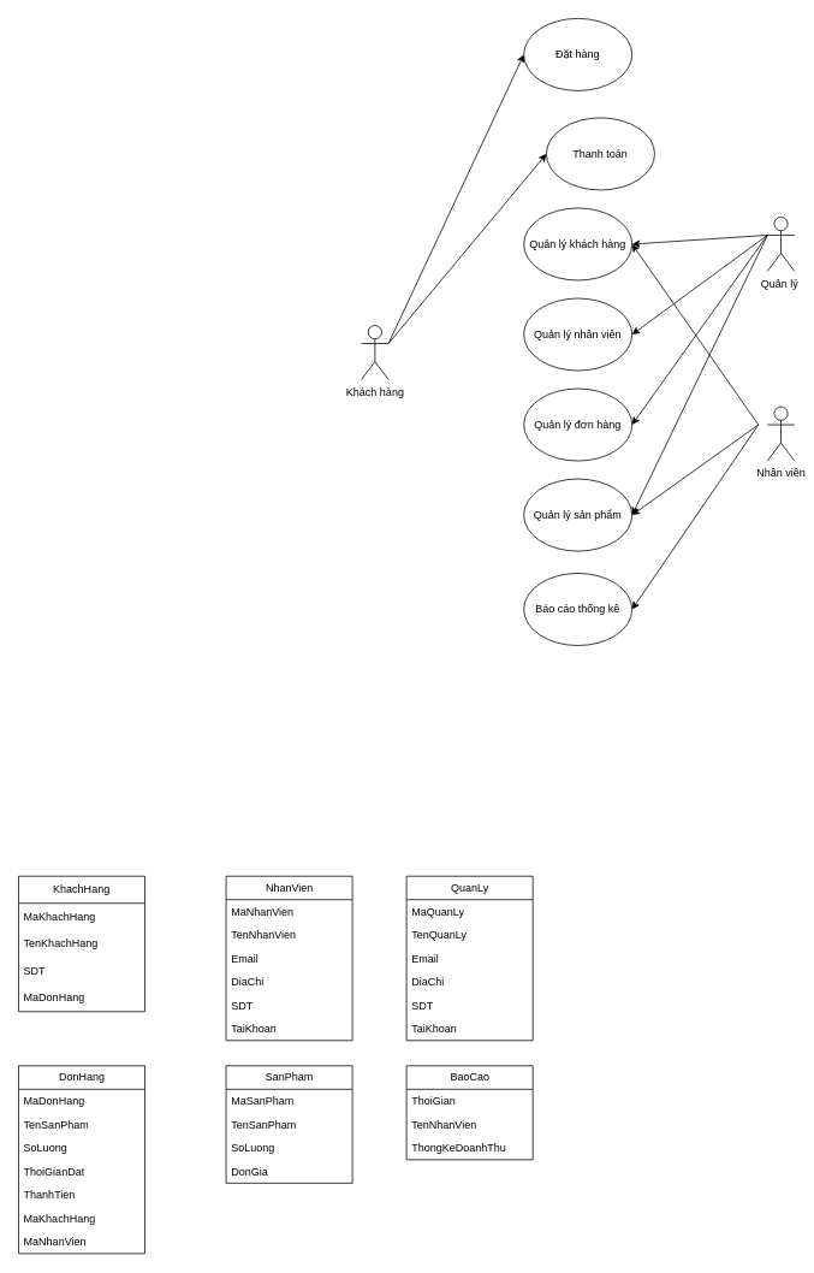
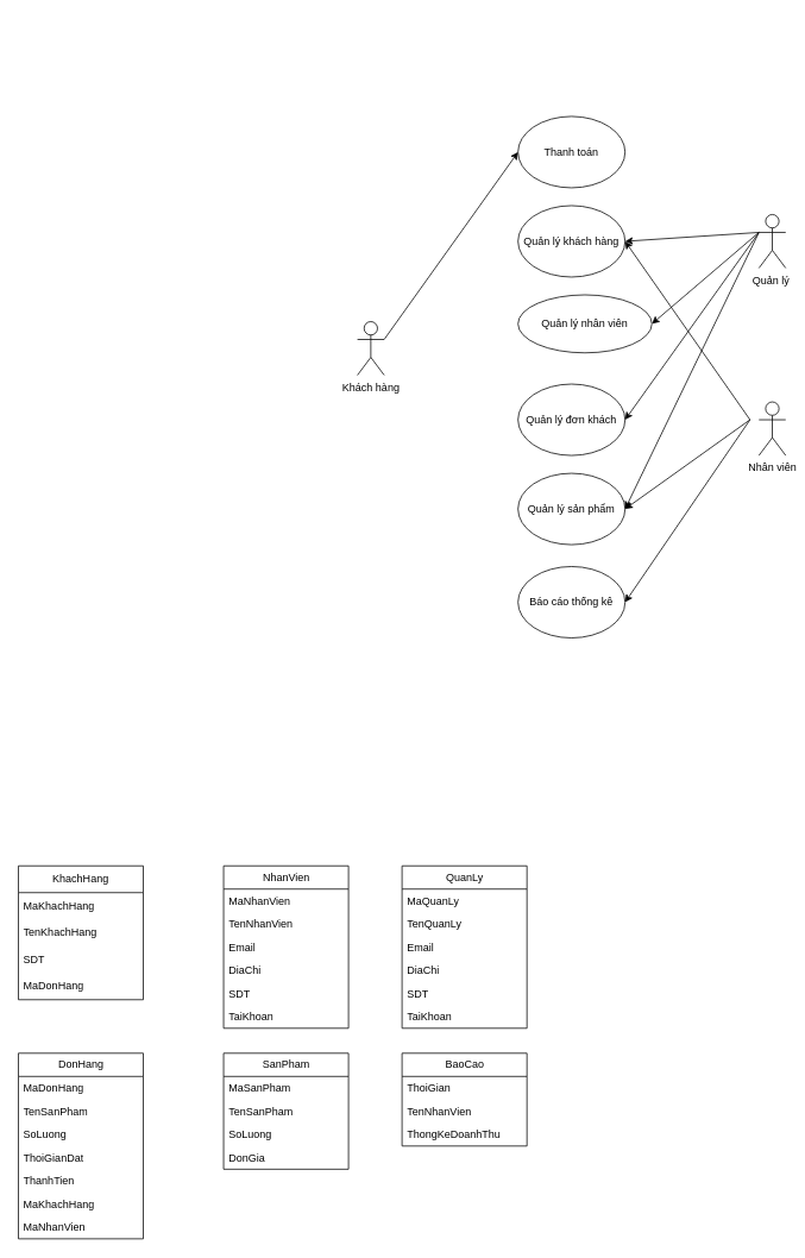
  <mxCell id="0" />
  <mxCell id="1" parent="0" />
  <mxCell id="2" value="Khách hàng" style="shape=umlActor;verticalLabelPosition=bottom;verticalAlign=top;html=1;outlineConnect=0;" vertex="1" parent="1"><mxGeometry x="400" y="360" width="30" height="60" as="geometry" /></mxCell>
- <mxCell id="3" value="Đặt hàng" style="ellipse;whiteSpace=wrap;html=1;" vertex="1" parent="1"><mxGeometry x="580" y="20" width="120" height="80" as="geometry" /></mxCell>
- <mxCell id="4" value="Quản lý đơn hàng" style="ellipse;whiteSpace=wrap;html=1;" vertex="1" parent="1"><mxGeometry x="580" y="430" width="120" height="80" as="geometry" /></mxCell>
+ <mxCell id="4" value="Quản lý đơn khách" style="ellipse;whiteSpace=wrap;html=1;" vertex="1" parent="1"><mxGeometry x="580" y="430" width="120" height="80" as="geometry" /></mxCell>
  <mxCell id="5" value="Quản lý sản phẩm" style="ellipse;whiteSpace=wrap;html=1;" vertex="1" parent="1"><mxGeometry x="580" y="530" width="120" height="80" as="geometry" /></mxCell>
- <mxCell id="6" value="Quản lý nhân viên" style="ellipse;whiteSpace=wrap;html=1;" vertex="1" parent="1"><mxGeometry x="580" y="330" width="120" height="80" as="geometry" /></mxCell>
+ <mxCell id="6" value="Quản lý nhân viên" style="ellipse;whiteSpace=wrap;html=1;" vertex="1" parent="1"><mxGeometry x="580" y="330" width="150" height="65" as="geometry" /></mxCell>
  <mxCell id="7" value="Báo cáo thống kê" style="ellipse;whiteSpace=wrap;html=1;" vertex="1" parent="1"><mxGeometry x="580" y="634.5" width="120" height="80" as="geometry" /></mxCell>
  <mxCell id="8" value="Quản lý&amp;nbsp;" style="shape=umlActor;verticalLabelPosition=bottom;verticalAlign=top;html=1;outlineConnect=0;" vertex="1" parent="1"><mxGeometry x="850" y="240" width="30" height="60" as="geometry" /></mxCell>
  <mxCell id="9" value="Nhân viên" style="shape=umlActor;verticalLabelPosition=bottom;verticalAlign=top;html=1;outlineConnect=0;" vertex="1" parent="1"><mxGeometry x="850" y="450" width="30" height="60" as="geometry" /></mxCell>
- <mxCell id="10" value="" style="endArrow=classic;html=1;rounded=0;exitX=1;exitY=0.333;exitDx=0;exitDy=0;exitPerimeter=0;entryX=0;entryY=0.5;entryDx=0;entryDy=0;" edge="1" parent="1" source="2" target="3"><mxGeometry width="50" height="50" relative="1" as="geometry"><mxPoint x="610" y="400" as="sourcePoint" /><mxPoint x="660" y="350" as="targetPoint" /></mxGeometry></mxCell>
  <mxCell id="11" value="Quản lý khách hàng" style="ellipse;whiteSpace=wrap;html=1;" vertex="1" parent="1"><mxGeometry x="580" y="230" width="120" height="80" as="geometry" /></mxCell>
  <mxCell id="12" value="" style="endArrow=classic;html=1;rounded=0;entryX=1;entryY=0.5;entryDx=0;entryDy=0;" edge="1" parent="1" target="5"><mxGeometry width="50" height="50" relative="1" as="geometry"><mxPoint x="840" y="470" as="sourcePoint" /><mxPoint x="420" y="510" as="targetPoint" /></mxGeometry></mxCell>
  <mxCell id="13" value="" style="endArrow=classic;html=1;rounded=0;exitX=0;exitY=0.333;exitDx=0;exitDy=0;exitPerimeter=0;entryX=1;entryY=0.5;entryDx=0;entryDy=0;" edge="1" parent="1" source="8" target="6"><mxGeometry width="50" height="50" relative="1" as="geometry"><mxPoint x="380" y="570" as="sourcePoint" /><mxPoint x="430" y="520" as="targetPoint" /></mxGeometry></mxCell>
  <mxCell id="14" value="" style="endArrow=classic;html=1;rounded=0;entryX=1;entryY=0.5;entryDx=0;entryDy=0;" edge="1" parent="1" target="11"><mxGeometry width="50" height="50" relative="1" as="geometry"><mxPoint x="850" y="260" as="sourcePoint" /><mxPoint x="440" y="530" as="targetPoint" /></mxGeometry></mxCell>
  <mxCell id="15" value="" style="endArrow=classic;html=1;rounded=0;" edge="1" parent="1"><mxGeometry width="50" height="50" relative="1" as="geometry"><mxPoint x="840" y="470" as="sourcePoint" /><mxPoint x="700" y="270" as="targetPoint" /></mxGeometry></mxCell>
  <mxCell id="16" value="" style="endArrow=classic;html=1;rounded=0;entryX=1;entryY=0.5;entryDx=0;entryDy=0;" edge="1" parent="1" target="7"><mxGeometry width="50" height="50" relative="1" as="geometry"><mxPoint x="840" y="470" as="sourcePoint" /><mxPoint x="460" y="550" as="targetPoint" /></mxGeometry></mxCell>
  <mxCell id="17" value="" style="endArrow=classic;html=1;rounded=0;entryX=1;entryY=0.5;entryDx=0;entryDy=0;" edge="1" parent="1" target="4"><mxGeometry width="50" height="50" relative="1" as="geometry"><mxPoint x="850" y="260" as="sourcePoint" /><mxPoint x="470" y="560" as="targetPoint" /></mxGeometry></mxCell>
  <mxCell id="18" value="" style="endArrow=classic;html=1;rounded=0;entryX=1;entryY=0.5;entryDx=0;entryDy=0;" edge="1" parent="1" target="5"><mxGeometry width="50" height="50" relative="1" as="geometry"><mxPoint x="850" y="260" as="sourcePoint" /><mxPoint x="480" y="570" as="targetPoint" /></mxGeometry></mxCell>
- <mxCell id="19" value="Thanh toán" style="ellipse;whiteSpace=wrap;html=1;" vertex="1" parent="1"><mxGeometry x="605" y="130" width="120" height="80" as="geometry" /></mxCell>
+ <mxCell id="19" value="Thanh toán" style="ellipse;whiteSpace=wrap;html=1;" vertex="1" parent="1"><mxGeometry x="580" y="130" width="120" height="80" as="geometry" /></mxCell>
  <mxCell id="20" value="" style="endArrow=classic;html=1;rounded=0;exitX=1;exitY=0.333;exitDx=0;exitDy=0;exitPerimeter=0;entryX=0;entryY=0.5;entryDx=0;entryDy=0;" edge="1" parent="1" source="2" target="19"><mxGeometry width="50" height="50" relative="1" as="geometry"><mxPoint x="500" y="360" as="sourcePoint" /><mxPoint x="550" y="310" as="targetPoint" /></mxGeometry></mxCell>
  <mxCell id="21" value="KhachHang" style="swimlane;fontStyle=0;childLayout=stackLayout;horizontal=1;startSize=30;horizontalStack=0;resizeParent=1;resizeParentMax=0;resizeLast=0;collapsible=1;marginBottom=0;whiteSpace=wrap;html=1;" vertex="1" parent="1"><mxGeometry x="20" y="970" width="140" height="150" as="geometry" /></mxCell>
  <mxCell id="22" value="MaKhachHang" style="text;align=left;verticalAlign=middle;spacingLeft=4;spacingRight=4;overflow=hidden;points=[[0,0.5],[1,0.5]];portConstraint=eastwest;rotatable=0;whiteSpace=wrap;html=1;" vertex="1" parent="21"><mxGeometry y="30" width="140" height="30" as="geometry" /></mxCell>
  <mxCell id="23" value="TenKhachHang" style="text;strokeColor=none;fillColor=none;align=left;verticalAlign=middle;spacingLeft=4;spacingRight=4;overflow=hidden;points=[[0,0.5],[1,0.5]];portConstraint=eastwest;rotatable=0;whiteSpace=wrap;html=1;" vertex="1" parent="21"><mxGeometry y="60" width="140" height="30" as="geometry" /></mxCell>
  <mxCell id="24" value="SDT" style="text;strokeColor=none;fillColor=none;align=left;verticalAlign=middle;spacingLeft=4;spacingRight=4;overflow=hidden;points=[[0,0.5],[1,0.5]];portConstraint=eastwest;rotatable=0;whiteSpace=wrap;html=1;" vertex="1" parent="21"><mxGeometry y="90" width="140" height="30" as="geometry" /></mxCell>
  <mxCell id="25" value="MaDonHang" style="text;strokeColor=none;fillColor=none;align=left;verticalAlign=middle;spacingLeft=4;spacingRight=4;overflow=hidden;points=[[0,0.5],[1,0.5]];portConstraint=eastwest;rotatable=0;whiteSpace=wrap;html=1;" vertex="1" parent="21"><mxGeometry y="120" width="140" height="30" as="geometry" /></mxCell>
  <mxCell id="26" value="NhanVien" style="swimlane;fontStyle=0;childLayout=stackLayout;horizontal=1;startSize=26;fillColor=none;horizontalStack=0;resizeParent=1;resizeParentMax=0;resizeLast=0;collapsible=1;marginBottom=0;html=1;" vertex="1" parent="1"><mxGeometry x="250" y="970" width="140" height="182" as="geometry" /></mxCell>
  <mxCell id="27" value="MaNhanVien" style="text;strokeColor=none;fillColor=none;align=left;verticalAlign=top;spacingLeft=4;spacingRight=4;overflow=hidden;rotatable=0;points=[[0,0.5],[1,0.5]];portConstraint=eastwest;whiteSpace=wrap;html=1;" vertex="1" parent="26"><mxGeometry y="26" width="140" height="26" as="geometry" /></mxCell>
  <mxCell id="28" value="TenNhanVien" style="text;strokeColor=none;fillColor=none;align=left;verticalAlign=top;spacingLeft=4;spacingRight=4;overflow=hidden;rotatable=0;points=[[0,0.5],[1,0.5]];portConstraint=eastwest;whiteSpace=wrap;html=1;" vertex="1" parent="26"><mxGeometry y="52" width="140" height="26" as="geometry" /></mxCell>
  <mxCell id="29" value="Email" style="text;strokeColor=none;fillColor=none;align=left;verticalAlign=top;spacingLeft=4;spacingRight=4;overflow=hidden;rotatable=0;points=[[0,0.5],[1,0.5]];portConstraint=eastwest;whiteSpace=wrap;html=1;" vertex="1" parent="26"><mxGeometry y="78" width="140" height="26" as="geometry" /></mxCell>
  <mxCell id="30" value="DiaChi" style="text;strokeColor=none;fillColor=none;align=left;verticalAlign=top;spacingLeft=4;spacingRight=4;overflow=hidden;rotatable=0;points=[[0,0.5],[1,0.5]];portConstraint=eastwest;whiteSpace=wrap;html=1;" vertex="1" parent="26"><mxGeometry y="104" width="140" height="26" as="geometry" /></mxCell>
  <mxCell id="31" value="SDT" style="text;strokeColor=none;fillColor=none;align=left;verticalAlign=top;spacingLeft=4;spacingRight=4;overflow=hidden;rotatable=0;points=[[0,0.5],[1,0.5]];portConstraint=eastwest;whiteSpace=wrap;html=1;" vertex="1" parent="26"><mxGeometry y="130" width="140" height="26" as="geometry" /></mxCell>
  <mxCell id="32" value="TaiKhoan" style="text;strokeColor=none;fillColor=none;align=left;verticalAlign=top;spacingLeft=4;spacingRight=4;overflow=hidden;rotatable=0;points=[[0,0.5],[1,0.5]];portConstraint=eastwest;whiteSpace=wrap;html=1;" vertex="1" parent="26"><mxGeometry y="156" width="140" height="26" as="geometry" /></mxCell>
  <mxCell id="33" value="QuanLy" style="swimlane;fontStyle=0;childLayout=stackLayout;horizontal=1;startSize=26;fillColor=none;horizontalStack=0;resizeParent=1;resizeParentMax=0;resizeLast=0;collapsible=1;marginBottom=0;html=1;" vertex="1" parent="1"><mxGeometry x="450" y="970" width="140" height="182" as="geometry" /></mxCell>
  <mxCell id="34" value="MaQuanLy" style="text;strokeColor=none;fillColor=none;align=left;verticalAlign=top;spacingLeft=4;spacingRight=4;overflow=hidden;rotatable=0;points=[[0,0.5],[1,0.5]];portConstraint=eastwest;whiteSpace=wrap;html=1;" vertex="1" parent="33"><mxGeometry y="26" width="140" height="26" as="geometry" /></mxCell>
  <mxCell id="35" value="TenQuanLy" style="text;strokeColor=none;fillColor=none;align=left;verticalAlign=top;spacingLeft=4;spacingRight=4;overflow=hidden;rotatable=0;points=[[0,0.5],[1,0.5]];portConstraint=eastwest;whiteSpace=wrap;html=1;" vertex="1" parent="33"><mxGeometry y="52" width="140" height="26" as="geometry" /></mxCell>
  <mxCell id="36" value="Email" style="text;strokeColor=none;fillColor=none;align=left;verticalAlign=top;spacingLeft=4;spacingRight=4;overflow=hidden;rotatable=0;points=[[0,0.5],[1,0.5]];portConstraint=eastwest;whiteSpace=wrap;html=1;" vertex="1" parent="33"><mxGeometry y="78" width="140" height="26" as="geometry" /></mxCell>
  <mxCell id="37" value="DiaChi" style="text;strokeColor=none;fillColor=none;align=left;verticalAlign=top;spacingLeft=4;spacingRight=4;overflow=hidden;rotatable=0;points=[[0,0.5],[1,0.5]];portConstraint=eastwest;whiteSpace=wrap;html=1;" vertex="1" parent="33"><mxGeometry y="104" width="140" height="26" as="geometry" /></mxCell>
  <mxCell id="38" value="SDT" style="text;strokeColor=none;fillColor=none;align=left;verticalAlign=top;spacingLeft=4;spacingRight=4;overflow=hidden;rotatable=0;points=[[0,0.5],[1,0.5]];portConstraint=eastwest;whiteSpace=wrap;html=1;" vertex="1" parent="33"><mxGeometry y="130" width="140" height="26" as="geometry" /></mxCell>
  <mxCell id="39" value="TaiKhoan" style="text;strokeColor=none;fillColor=none;align=left;verticalAlign=top;spacingLeft=4;spacingRight=4;overflow=hidden;rotatable=0;points=[[0,0.5],[1,0.5]];portConstraint=eastwest;whiteSpace=wrap;html=1;" vertex="1" parent="33"><mxGeometry y="156" width="140" height="26" as="geometry" /></mxCell>
  <mxCell id="40" value="DonHang" style="swimlane;fontStyle=0;childLayout=stackLayout;horizontal=1;startSize=26;fillColor=none;horizontalStack=0;resizeParent=1;resizeParentMax=0;resizeLast=0;collapsible=1;marginBottom=0;html=1;" vertex="1" parent="1"><mxGeometry x="20" y="1180" width="140" height="208" as="geometry" /></mxCell>
  <mxCell id="41" value="MaDonHang" style="text;strokeColor=none;fillColor=none;align=left;verticalAlign=top;spacingLeft=4;spacingRight=4;overflow=hidden;rotatable=0;points=[[0,0.5],[1,0.5]];portConstraint=eastwest;whiteSpace=wrap;html=1;" vertex="1" parent="40"><mxGeometry y="26" width="140" height="26" as="geometry" /></mxCell>
  <mxCell id="42" value="TenSanPham" style="text;strokeColor=none;fillColor=none;align=left;verticalAlign=top;spacingLeft=4;spacingRight=4;overflow=hidden;rotatable=0;points=[[0,0.5],[1,0.5]];portConstraint=eastwest;whiteSpace=wrap;html=1;" vertex="1" parent="40"><mxGeometry y="52" width="140" height="26" as="geometry" /></mxCell>
  <mxCell id="43" value="SoLuong" style="text;strokeColor=none;fillColor=none;align=left;verticalAlign=top;spacingLeft=4;spacingRight=4;overflow=hidden;rotatable=0;points=[[0,0.5],[1,0.5]];portConstraint=eastwest;whiteSpace=wrap;html=1;" vertex="1" parent="40"><mxGeometry y="78" width="140" height="26" as="geometry" /></mxCell>
  <mxCell id="44" value="ThoiGianDat" style="text;strokeColor=none;fillColor=none;align=left;verticalAlign=top;spacingLeft=4;spacingRight=4;overflow=hidden;rotatable=0;points=[[0,0.5],[1,0.5]];portConstraint=eastwest;whiteSpace=wrap;html=1;" vertex="1" parent="40"><mxGeometry y="104" width="140" height="26" as="geometry" /></mxCell>
  <mxCell id="45" value="ThanhTien" style="text;strokeColor=none;fillColor=none;align=left;verticalAlign=top;spacingLeft=4;spacingRight=4;overflow=hidden;rotatable=0;points=[[0,0.5],[1,0.5]];portConstraint=eastwest;whiteSpace=wrap;html=1;" vertex="1" parent="40"><mxGeometry y="130" width="140" height="26" as="geometry" /></mxCell>
  <mxCell id="46" value="MaKhachHang" style="text;strokeColor=none;fillColor=none;align=left;verticalAlign=top;spacingLeft=4;spacingRight=4;overflow=hidden;rotatable=0;points=[[0,0.5],[1,0.5]];portConstraint=eastwest;whiteSpace=wrap;html=1;" vertex="1" parent="40"><mxGeometry y="156" width="140" height="26" as="geometry" /></mxCell>
  <mxCell id="47" value="MaNhanVien" style="text;strokeColor=none;fillColor=none;align=left;verticalAlign=top;spacingLeft=4;spacingRight=4;overflow=hidden;rotatable=0;points=[[0,0.5],[1,0.5]];portConstraint=eastwest;whiteSpace=wrap;html=1;" vertex="1" parent="40"><mxGeometry y="182" width="140" height="26" as="geometry" /></mxCell>
  <mxCell id="48" value="SanPham" style="swimlane;fontStyle=0;childLayout=stackLayout;horizontal=1;startSize=26;fillColor=none;horizontalStack=0;resizeParent=1;resizeParentMax=0;resizeLast=0;collapsible=1;marginBottom=0;html=1;" vertex="1" parent="1"><mxGeometry x="250" y="1180" width="140" height="130" as="geometry" /></mxCell>
  <mxCell id="49" value="MaSanPham" style="text;strokeColor=none;fillColor=none;align=left;verticalAlign=top;spacingLeft=4;spacingRight=4;overflow=hidden;rotatable=0;points=[[0,0.5],[1,0.5]];portConstraint=eastwest;whiteSpace=wrap;html=1;" vertex="1" parent="48"><mxGeometry y="26" width="140" height="26" as="geometry" /></mxCell>
  <mxCell id="50" value="TenSanPham" style="text;strokeColor=none;fillColor=none;align=left;verticalAlign=top;spacingLeft=4;spacingRight=4;overflow=hidden;rotatable=0;points=[[0,0.5],[1,0.5]];portConstraint=eastwest;whiteSpace=wrap;html=1;" vertex="1" parent="48"><mxGeometry y="52" width="140" height="26" as="geometry" /></mxCell>
  <mxCell id="51" value="SoLuong" style="text;strokeColor=none;fillColor=none;align=left;verticalAlign=top;spacingLeft=4;spacingRight=4;overflow=hidden;rotatable=0;points=[[0,0.5],[1,0.5]];portConstraint=eastwest;whiteSpace=wrap;html=1;" vertex="1" parent="48"><mxGeometry y="78" width="140" height="26" as="geometry" /></mxCell>
  <mxCell id="52" value="DonGia" style="text;strokeColor=none;fillColor=none;align=left;verticalAlign=top;spacingLeft=4;spacingRight=4;overflow=hidden;rotatable=0;points=[[0,0.5],[1,0.5]];portConstraint=eastwest;whiteSpace=wrap;html=1;" vertex="1" parent="48"><mxGeometry y="104" width="140" height="26" as="geometry" /></mxCell>
  <mxCell id="53" value="BaoCao" style="swimlane;fontStyle=0;childLayout=stackLayout;horizontal=1;startSize=26;fillColor=none;horizontalStack=0;resizeParent=1;resizeParentMax=0;resizeLast=0;collapsible=1;marginBottom=0;html=1;" vertex="1" parent="1"><mxGeometry x="450" y="1180" width="140" height="104" as="geometry" /></mxCell>
  <mxCell id="54" value="ThoiGian" style="text;strokeColor=none;fillColor=none;align=left;verticalAlign=top;spacingLeft=4;spacingRight=4;overflow=hidden;rotatable=0;points=[[0,0.5],[1,0.5]];portConstraint=eastwest;whiteSpace=wrap;html=1;" vertex="1" parent="53"><mxGeometry y="26" width="140" height="26" as="geometry" /></mxCell>
  <mxCell id="55" value="TenNhanVien" style="text;strokeColor=none;fillColor=none;align=left;verticalAlign=top;spacingLeft=4;spacingRight=4;overflow=hidden;rotatable=0;points=[[0,0.5],[1,0.5]];portConstraint=eastwest;whiteSpace=wrap;html=1;" vertex="1" parent="53"><mxGeometry y="52" width="140" height="26" as="geometry" /></mxCell>
  <mxCell id="56" value="ThongKeDoanhThu" style="text;strokeColor=none;fillColor=none;align=left;verticalAlign=top;spacingLeft=4;spacingRight=4;overflow=hidden;rotatable=0;points=[[0,0.5],[1,0.5]];portConstraint=eastwest;whiteSpace=wrap;html=1;" vertex="1" parent="53"><mxGeometry y="78" width="140" height="26" as="geometry" /></mxCell>
